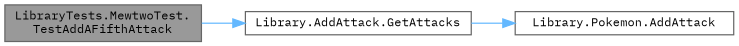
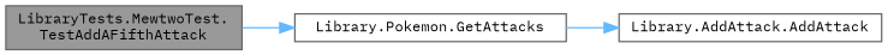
  digraph {
    fontname="IBM Plex Mono"
    rankdir=LR
    node [color=grey40 fillcolor=white fontname="IBM Plex Mono" fontsize=10 shape=box style=filled]
    edge [color=steelblue1 fontname="IBM Plex Mono" fontsize=10 labelfontname=Helvetica labelfontsize=10 style=solid]
    n1 [color=gray40 fillcolor=grey60 fontcolor=black height=0.2 label="LibraryTests.MewtwoTest.\lTestAddAFifthAttack" width=0.4]
-   n2 [height=0.2 label="Library.AddAttack.GetAttacks" width=0.4]
-   n3 [height=0.2 label="Library.Pokemon.AddAttack" width=0.4]
+   n2 [height=0.2 label="Library.Pokemon.GetAttacks" width=0.4]
+   n3 [height=0.2 label="Library.AddAttack.AddAttack" width=0.4]
    n1 -> n2
    n2 -> n3
  }
